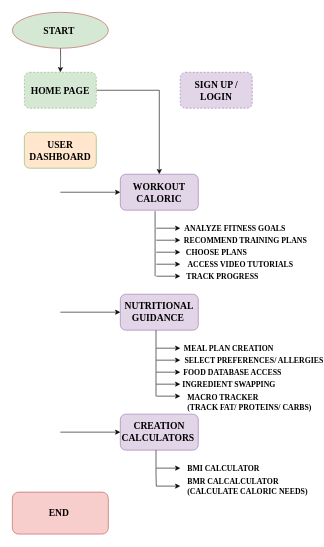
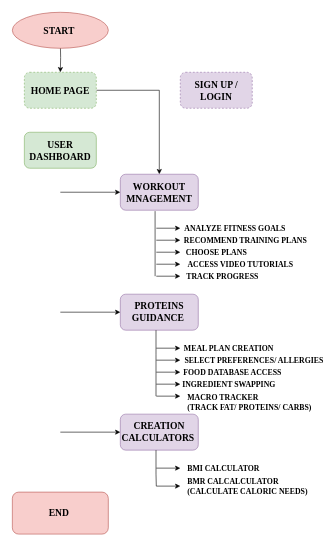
  <mxCell id="0" />
  <mxCell id="1" parent="0" />
  <mxCell id="2" value="" style="edgeStyle=orthogonalEdgeStyle;rounded=0;orthogonalLoop=1;jettySize=auto;html=1;" edge="1" parent="1" target="4"><mxGeometry relative="1" as="geometry"><mxPoint x="100" y="70" as="sourcePoint" /></mxGeometry></mxCell>
  <mxCell id="3" value="" style="edgeStyle=orthogonalEdgeStyle;rounded=0;orthogonalLoop=1;jettySize=auto;html=1;" edge="1" parent="1" source="4" target="8"><mxGeometry relative="1" as="geometry" /></mxCell>
  <mxCell id="4" value="&lt;b&gt;&lt;font face=&quot;Times New Roman&quot; style=&quot;font-size: 16px;&quot;&gt;HOME PAGE&lt;/font&gt;&lt;/b&gt;" style="rounded=1;whiteSpace=wrap;html=1;fillColor=#d5e8d4;strokeColor=#82b366;dashed=1;" vertex="1" parent="1"><mxGeometry x="40" y="120" width="120" height="60" as="geometry" /></mxCell>
  <mxCell id="5" value="&lt;b&gt;&lt;font face=&quot;Times New Roman&quot; style=&quot;font-size: 16px;&quot;&gt;SIGN UP / LOGIN&lt;/font&gt;&lt;/b&gt;" style="rounded=1;whiteSpace=wrap;html=1;fillColor=#e1d5e7;strokeColor=#9673a6;dashed=1;" vertex="1" parent="1"><mxGeometry x="300" y="120" width="120" height="60" as="geometry" /></mxCell>
- <mxCell id="6" value="&lt;font size=&quot;1&quot; face=&quot;Times New Roman&quot;&gt;&lt;b style=&quot;font-size: 16px;&quot;&gt;USER DASHBOARD&lt;/b&gt;&lt;/font&gt;" style="whiteSpace=wrap;html=1;rounded=1;fillColor=#ffe6cc;strokeColor=#82b366;" vertex="1" parent="1"><mxGeometry x="40" y="220" width="120" height="60" as="geometry" /></mxCell>
+ <mxCell id="6" value="&lt;font size=&quot;1&quot; face=&quot;Times New Roman&quot;&gt;&lt;b style=&quot;font-size: 16px;&quot;&gt;USER DASHBOARD&lt;/b&gt;&lt;/font&gt;" style="whiteSpace=wrap;html=1;rounded=1;fillColor=#d5e8d4;strokeColor=#82b366;" vertex="1" parent="1"><mxGeometry x="40" y="220" width="120" height="60" as="geometry" /></mxCell>
  <mxCell id="7" value="" style="endArrow=classic;html=1;rounded=0;" edge="1" parent="1"><mxGeometry width="50" height="50" relative="1" as="geometry"><mxPoint x="100" y="320" as="sourcePoint" /><mxPoint x="200" y="320" as="targetPoint" /></mxGeometry></mxCell>
- <mxCell id="8" value="&lt;font size=&quot;1&quot; face=&quot;Times New Roman&quot;&gt;&lt;b style=&quot;font-size: 16px;&quot;&gt;WORKOUT CALORIC&lt;/b&gt;&lt;/font&gt;" style="rounded=1;whiteSpace=wrap;html=1;fillColor=#e1d5e7;strokeColor=#9673a6;" vertex="1" parent="1"><mxGeometry x="200" y="290" width="130" height="60" as="geometry" /></mxCell>
+ <mxCell id="8" value="&lt;font size=&quot;1&quot; face=&quot;Times New Roman&quot;&gt;&lt;b style=&quot;font-size: 16px;&quot;&gt;WORKOUT MNAGEMENT&lt;/b&gt;&lt;/font&gt;" style="rounded=1;whiteSpace=wrap;html=1;fillColor=#e1d5e7;strokeColor=#9673a6;" vertex="1" parent="1"><mxGeometry x="200" y="290" width="130" height="60" as="geometry" /></mxCell>
  <mxCell id="9" value="&lt;b&gt;&lt;font face=&quot;Times New Roman&quot; style=&quot;font-size: 13px;&quot;&gt;ANALYZE FITNESS GOALS&amp;nbsp;&lt;/font&gt;&lt;/b&gt;" style="endArrow=classic;html=1;rounded=0;align=right;" edge="1" parent="1"><mxGeometry x="1" y="180" width="50" height="50" relative="1" as="geometry"><mxPoint x="260" y="380" as="sourcePoint" /><mxPoint x="300" y="380" as="targetPoint" /><mxPoint x="180" y="180" as="offset" /></mxGeometry></mxCell>
  <mxCell id="10" value="&lt;b&gt;&lt;font style=&quot;font-size: 13px;&quot; face=&quot;Times New Roman&quot;&gt;RECOMMEND TRAINING PLANS&amp;nbsp;&lt;/font&gt;&lt;/b&gt;" style="endArrow=classic;html=1;rounded=0;" edge="1" parent="1"><mxGeometry x="1" y="110" width="50" height="50" relative="1" as="geometry"><mxPoint x="260" y="400" as="sourcePoint" /><mxPoint x="300" y="400" as="targetPoint" /><mxPoint x="110" y="110" as="offset" /></mxGeometry></mxCell>
  <mxCell id="11" value="&lt;b&gt;&lt;font style=&quot;font-size: 13px;&quot; face=&quot;Times New Roman&quot;&gt;CHOOSE PLANS&lt;/font&gt;&lt;/b&gt;" style="endArrow=classic;html=1;rounded=0;" edge="1" parent="1"><mxGeometry x="1" y="60" width="50" height="50" relative="1" as="geometry"><mxPoint x="260" y="420" as="sourcePoint" /><mxPoint x="300" y="420" as="targetPoint" /><mxPoint x="60" y="60" as="offset" /></mxGeometry></mxCell>
  <mxCell id="12" value="&lt;font size=&quot;1&quot; face=&quot;Times New Roman&quot;&gt;&lt;b style=&quot;font-size: 13px;&quot;&gt;ACCESS VIDEO TUTORIALS&lt;/b&gt;&lt;/font&gt;" style="endArrow=classic;html=1;rounded=0;" edge="1" parent="1"><mxGeometry x="1" y="100" width="50" height="50" relative="1" as="geometry"><mxPoint x="260" y="440" as="sourcePoint" /><mxPoint x="300" y="440" as="targetPoint" /><mxPoint x="100" y="100" as="offset" /></mxGeometry></mxCell>
  <mxCell id="13" value="&lt;b&gt;&lt;font style=&quot;font-size: 13px;&quot; face=&quot;Times New Roman&quot;&gt;TRACK PROGRESS&lt;/font&gt;&lt;/b&gt;" style="endArrow=classic;html=1;rounded=0;" edge="1" parent="1"><mxGeometry x="1" y="70" width="50" height="50" relative="1" as="geometry"><mxPoint x="260" y="460" as="sourcePoint" /><mxPoint x="300" y="460" as="targetPoint" /><mxPoint x="70" y="70" as="offset" /></mxGeometry></mxCell>
  <mxCell id="14" value="" style="endArrow=classic;html=1;rounded=0;" edge="1" parent="1"><mxGeometry width="50" height="50" relative="1" as="geometry"><mxPoint x="100" y="520" as="sourcePoint" /><mxPoint x="200" y="520" as="targetPoint" /></mxGeometry></mxCell>
- <mxCell id="15" value="&lt;font size=&quot;1&quot; face=&quot;Times New Roman&quot;&gt;&lt;b style=&quot;font-size: 16px;&quot;&gt;NUTRITIONAL GUIDANCE&amp;nbsp;&lt;/b&gt;&lt;/font&gt;" style="rounded=1;whiteSpace=wrap;html=1;fillColor=#e1d5e7;strokeColor=#9673a6;" vertex="1" parent="1"><mxGeometry x="200" y="490" width="130" height="60" as="geometry" /></mxCell>
+ <mxCell id="15" value="&lt;font size=&quot;1&quot; face=&quot;Times New Roman&quot;&gt;&lt;b style=&quot;font-size: 16px;&quot;&gt;PROTEINS GUIDANCE&amp;nbsp;&lt;/b&gt;&lt;/font&gt;" style="rounded=1;whiteSpace=wrap;html=1;fillColor=#e1d5e7;strokeColor=#9673a6;" vertex="1" parent="1"><mxGeometry x="200" y="490" width="130" height="60" as="geometry" /></mxCell>
  <mxCell id="16" value="" style="endArrow=none;html=1;rounded=0;entryX=0.5;entryY=1;entryDx=0;entryDy=0;" edge="1" parent="1"><mxGeometry width="50" height="50" relative="1" as="geometry"><mxPoint x="259.5" y="660" as="sourcePoint" /><mxPoint x="259.5" y="550" as="targetPoint" /><Array as="points"><mxPoint x="259.5" y="590" /></Array></mxGeometry></mxCell>
  <mxCell id="17" value="&lt;font size=&quot;1&quot; face=&quot;Times New Roman&quot;&gt;&lt;b style=&quot;font-size: 13px;&quot;&gt;MEAL PLAN CREATION&amp;nbsp;&lt;/b&gt;&lt;/font&gt;" style="endArrow=classic;html=1;rounded=0;align=right;" edge="1" parent="1"><mxGeometry x="1" y="160" width="50" height="50" relative="1" as="geometry"><mxPoint x="260" y="580" as="sourcePoint" /><mxPoint x="300" y="580" as="targetPoint" /><mxPoint x="160" y="160" as="offset" /></mxGeometry></mxCell>
  <mxCell id="18" value="&lt;font style=&quot;font-size: 13px;&quot; face=&quot;Times New Roman&quot;&gt;&lt;b style=&quot;&quot;&gt;MACRO TRACKER&amp;nbsp;&lt;/b&gt;&lt;/font&gt;&lt;div style=&quot;font-size: 13px;&quot;&gt;&lt;font style=&quot;font-size: 13px;&quot; face=&quot;Times New Roman&quot;&gt;&lt;b style=&quot;&quot;&gt;(TRACK FAT/ PROTEINS/ CARBS)&lt;/b&gt;&lt;/font&gt;&lt;/div&gt;" style="endArrow=classic;html=1;rounded=0;align=left;" edge="1" parent="1"><mxGeometry x="1" y="-14" width="50" height="50" relative="1" as="geometry"><mxPoint x="260" y="660" as="sourcePoint" /><mxPoint x="300" y="660" as="targetPoint" /><mxPoint x="10" y="-4" as="offset" /></mxGeometry></mxCell>
  <mxCell id="19" value="&lt;font size=&quot;1&quot; face=&quot;Times New Roman&quot;&gt;&lt;b style=&quot;font-size: 13px;&quot;&gt;SELECT PREFERENCES/ ALLERGIES&lt;/b&gt;&lt;/font&gt;" style="endArrow=classic;html=1;rounded=0;align=right;" edge="1" parent="1"><mxGeometry x="1" y="240" width="50" height="50" relative="1" as="geometry"><mxPoint x="260" y="600" as="sourcePoint" /><mxPoint x="300" y="600" as="targetPoint" /><mxPoint x="240" y="240" as="offset" /></mxGeometry></mxCell>
  <mxCell id="20" value="&lt;font size=&quot;1&quot; face=&quot;Times New Roman&quot;&gt;&lt;b style=&quot;font-size: 13px;&quot;&gt;FOOD DATABASE ACCESS&lt;/b&gt;&lt;/font&gt;" style="endArrow=classic;html=1;rounded=0;align=right;" edge="1" parent="1"><mxGeometry x="1" y="170" width="50" height="50" relative="1" as="geometry"><mxPoint x="260" y="620" as="sourcePoint" /><mxPoint x="300" y="620" as="targetPoint" /><mxPoint x="170" y="170" as="offset" /></mxGeometry></mxCell>
  <mxCell id="21" value="&lt;font size=&quot;1&quot; face=&quot;Times New Roman&quot;&gt;&lt;b style=&quot;font-size: 13px;&quot;&gt;INGREDIENT SWAPPING&lt;/b&gt;&lt;/font&gt;" style="endArrow=classic;html=1;rounded=0;align=right;" edge="1" parent="1"><mxGeometry x="1" y="160" width="50" height="50" relative="1" as="geometry"><mxPoint x="260" y="640" as="sourcePoint" /><mxPoint x="300" y="640" as="targetPoint" /><mxPoint x="160" y="160" as="offset" /></mxGeometry></mxCell>
  <mxCell id="22" value="" style="endArrow=classic;html=1;rounded=0;" edge="1" parent="1"><mxGeometry width="50" height="50" relative="1" as="geometry"><mxPoint x="100" y="720" as="sourcePoint" /><mxPoint x="200" y="720" as="targetPoint" /></mxGeometry></mxCell>
  <mxCell id="23" value="&lt;font size=&quot;1&quot; face=&quot;Times New Roman&quot;&gt;&lt;b style=&quot;font-size: 16px;&quot;&gt;CREATION CALCULATORS&amp;nbsp;&lt;/b&gt;&lt;/font&gt;" style="rounded=1;whiteSpace=wrap;html=1;fillColor=#e1d5e7;strokeColor=#9673a6;" vertex="1" parent="1"><mxGeometry x="200" y="690" width="130" height="60" as="geometry" /></mxCell>
  <mxCell id="24" value="" style="endArrow=none;html=1;rounded=0;entryX=0.5;entryY=1;entryDx=0;entryDy=0;" edge="1" parent="1"><mxGeometry width="50" height="50" relative="1" as="geometry"><mxPoint x="260" y="810" as="sourcePoint" /><mxPoint x="259.5" y="750" as="targetPoint" /><Array as="points"><mxPoint x="259.5" y="790" /></Array></mxGeometry></mxCell>
  <mxCell id="25" value="&lt;font size=&quot;1&quot; face=&quot;Times New Roman&quot;&gt;&lt;b style=&quot;font-size: 13px;&quot;&gt;BMI CALCULATOR&lt;/b&gt;&lt;/font&gt;" style="endArrow=classic;html=1;rounded=0;align=left;" edge="1" parent="1"><mxGeometry x="1" y="10" width="50" height="50" relative="1" as="geometry"><mxPoint x="260" y="780" as="sourcePoint" /><mxPoint x="300" y="780" as="targetPoint" /><mxPoint x="10" y="10" as="offset" /></mxGeometry></mxCell>
  <mxCell id="26" value="&lt;font style=&quot;font-size: 13px;&quot; face=&quot;Times New Roman&quot;&gt;&lt;b style=&quot;&quot;&gt;BMR CALCALCULATOR&amp;nbsp;&lt;/b&gt;&lt;/font&gt;&lt;div style=&quot;font-size: 13px;&quot;&gt;&lt;font style=&quot;font-size: 13px;&quot; face=&quot;Times New Roman&quot;&gt;&lt;b style=&quot;&quot;&gt;(CALCULATE CALORIC NEEDS)&lt;/b&gt;&lt;/font&gt;&lt;/div&gt;" style="endArrow=classic;html=1;rounded=0;align=left;" edge="1" parent="1"><mxGeometry x="1" y="10" width="50" height="50" relative="1" as="geometry"><mxPoint x="260" y="810" as="sourcePoint" /><mxPoint x="300" y="810" as="targetPoint" /><mxPoint x="10" y="10" as="offset" /></mxGeometry></mxCell>
- <mxCell id="27" value="&lt;font size=&quot;1&quot; face=&quot;Times New Roman&quot;&gt;&lt;b style=&quot;font-size: 16px;&quot;&gt;START&amp;nbsp;&lt;/b&gt;&lt;/font&gt;" style="ellipse;whiteSpace=wrap;html=1;fillColor=#d5e8d4;strokeColor=#b85450;" vertex="1" parent="1"><mxGeometry x="20" y="20" width="160" height="60" as="geometry" /></mxCell>
+ <mxCell id="27" value="&lt;font size=&quot;1&quot; face=&quot;Times New Roman&quot;&gt;&lt;b style=&quot;font-size: 16px;&quot;&gt;START&amp;nbsp;&lt;/b&gt;&lt;/font&gt;" style="ellipse;whiteSpace=wrap;html=1;fillColor=#f8cecc;strokeColor=#b85450;" vertex="1" parent="1"><mxGeometry x="20" y="20" width="160" height="60" as="geometry" /></mxCell>
  <mxCell id="28" value="&lt;b&gt;&lt;font style=&quot;font-size: 16px;&quot; face=&quot;Times New Roman&quot;&gt;END&amp;nbsp;&lt;/font&gt;&lt;/b&gt;" style="whiteSpace=wrap;html=1;fillColor=#f8cecc;strokeColor=#b85450;rounded=1;" vertex="1" parent="1"><mxGeometry x="20" y="820" width="160" height="70" as="geometry" /></mxCell>
  <mxCell id="29" value="" style="endArrow=none;html=1;rounded=0;entryX=0.446;entryY=1.025;entryDx=0;entryDy=0;entryPerimeter=0;" edge="1" parent="1" target="8"><mxGeometry width="50" height="50" relative="1" as="geometry"><mxPoint x="258" y="460" as="sourcePoint" /><mxPoint x="160" y="560" as="targetPoint" /></mxGeometry></mxCell>
